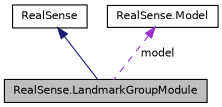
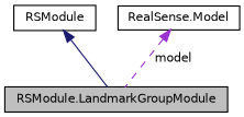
  digraph {
    node [color=black fillcolor=white fontname=Helvetica fontsize=10 shape=record style=filled]
    edge [dir=back fontname=Helvetica fontsize=10 labelfontname=Helvetica labelfontsize=10]
-   n1 [fillcolor=grey75 fontcolor=black height=0.2 label="RealSense.LandmarkGroupModule" width=0.4]
-   n2 [height=0.2 label=RealSense width=0.4]
+   n1 [fillcolor=grey75 fontcolor=black height=0.2 label="RSModule.LandmarkGroupModule" width=0.4]
+   n2 [height=0.2 label=RSModule width=0.4]
    n3 [height=0.2 label="RealSense.Model" width=0.4]
    n2 -> n1 [color=midnightblue style=solid]
    n3 -> n1 [color=darkorchid3 label=" model" style=dashed]
  }
